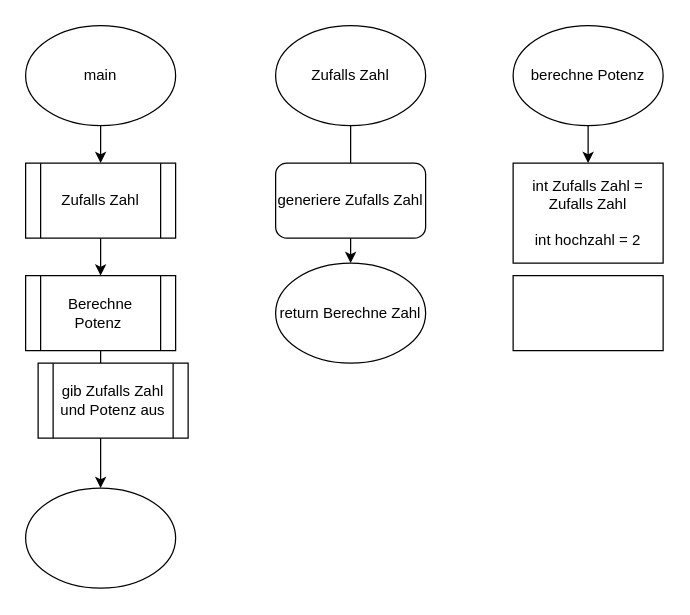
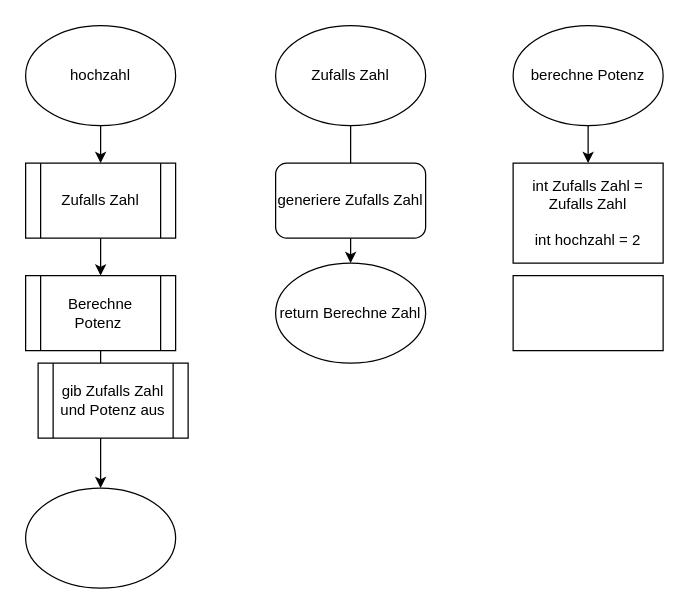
  <mxCell id="0" />
  <mxCell id="1" parent="0" />
  <mxCell id="2" value="" style="edgeStyle=orthogonalEdgeStyle;rounded=0;orthogonalLoop=1;jettySize=auto;html=1;" parent="1" source="3" target="5" edge="1"><mxGeometry relative="1" as="geometry" /></mxCell>
- <mxCell id="3" value="main" style="ellipse;whiteSpace=wrap;html=1;" parent="1" vertex="1"><mxGeometry x="20" y="20" width="120" height="80" as="geometry" /></mxCell>
+ <mxCell id="3" value="hochzahl" style="ellipse;whiteSpace=wrap;html=1;" parent="1" vertex="1"><mxGeometry x="20" y="20" width="120" height="80" as="geometry" /></mxCell>
  <mxCell id="4" value="" style="edgeStyle=orthogonalEdgeStyle;rounded=0;orthogonalLoop=1;jettySize=auto;html=1;" parent="1" source="5" target="7" edge="1"><mxGeometry relative="1" as="geometry" /></mxCell>
  <mxCell id="5" value="Zufalls Zahl" style="shape=process;whiteSpace=wrap;html=1;backgroundOutline=1;" parent="1" vertex="1"><mxGeometry x="20" y="130" width="120" height="60" as="geometry" /></mxCell>
  <mxCell id="6" value="" style="edgeStyle=none;rounded=0;orthogonalLoop=1;jettySize=auto;html=1;" parent="1" source="7" target="9" edge="1"><mxGeometry relative="1" as="geometry" /></mxCell>
  <mxCell id="7" value="Berechne Potenz&amp;nbsp;" style="shape=process;whiteSpace=wrap;html=1;backgroundOutline=1;glass=0;rounded=0;shadow=0;" parent="1" vertex="1"><mxGeometry x="20" y="220" width="120" height="60" as="geometry" /></mxCell>
  <mxCell id="8" value="gib Zufalls Zahl und Potenz aus" style="shape=process;whiteSpace=wrap;html=1;backgroundOutline=1;" parent="1" vertex="1"><mxGeometry x="30" y="290" width="120" height="60" as="geometry" /></mxCell>
  <mxCell id="9" value="" style="ellipse;whiteSpace=wrap;html=1;" parent="1" vertex="1"><mxGeometry x="20" y="390" width="120" height="80" as="geometry" /></mxCell>
  <mxCell id="10" value="" style="edgeStyle=orthogonalEdgeStyle;rounded=0;orthogonalLoop=1;jettySize=auto;html=1;" parent="1" source="11" target="13" edge="1"><mxGeometry relative="1" as="geometry" /></mxCell>
  <mxCell id="11" value="Zufalls Zahl" style="ellipse;whiteSpace=wrap;html=1;" parent="1" vertex="1"><mxGeometry x="220" y="20" width="120" height="80" as="geometry" /></mxCell>
  <mxCell id="12" value="generiere Zufalls Zahl" style="whiteSpace=wrap;html=1;rounded=1;" parent="1" vertex="1"><mxGeometry x="220" y="130" width="120" height="60" as="geometry" /></mxCell>
  <mxCell id="13" value="return Berechne Zahl" style="ellipse;whiteSpace=wrap;html=1;" parent="1" vertex="1"><mxGeometry x="220" y="210" width="120" height="80" as="geometry" /></mxCell>
  <mxCell id="14" value="" style="edgeStyle=orthogonalEdgeStyle;rounded=0;orthogonalLoop=1;jettySize=auto;html=1;" parent="1" source="15" target="16" edge="1"><mxGeometry relative="1" as="geometry" /></mxCell>
  <mxCell id="15" value="berechne Potenz" style="ellipse;whiteSpace=wrap;html=1;" parent="1" vertex="1"><mxGeometry x="410" y="20" width="120" height="80" as="geometry" /></mxCell>
  <mxCell id="16" value="int Zufalls Zahl = Zufalls Zahl&lt;br&gt;&lt;br&gt;int hochzahl = 2" style="rounded=0;whiteSpace=wrap;html=1;" parent="1" vertex="1"><mxGeometry x="410" y="130" width="120" height="80" as="geometry" /></mxCell>
  <mxCell id="17" value="" style="rounded=0;whiteSpace=wrap;html=1;shadow=0;glass=0;" parent="1" vertex="1"><mxGeometry x="410" y="220" width="120" height="60" as="geometry" /></mxCell>
